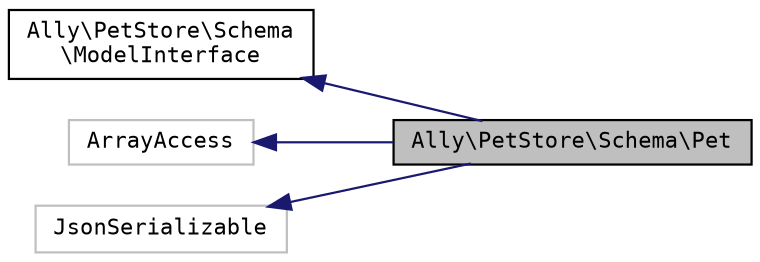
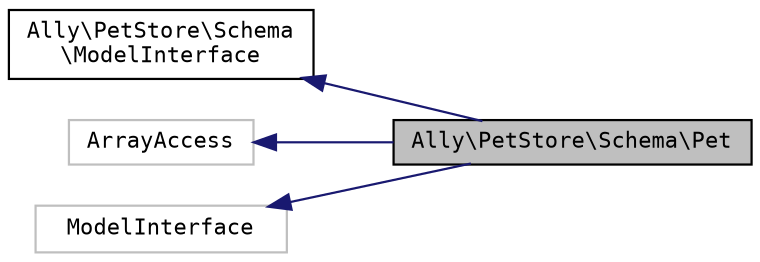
  digraph {
    rankdir=LR
    fontname="DejaVu Sans Mono"
    node [color=black fillcolor=white fontname="DejaVu Sans Mono" fontsize=10 shape=record style=filled]
    edge [color=midnightblue dir=back fontname="DejaVu Sans Mono" fontsize=10 labelfontname=Helvetica labelfontsize=10 style=solid]
    n1 [fillcolor=grey75 fontcolor=black height=0.2 label="Ally\\PetStore\\Schema\\Pet" width=0.4]
    n2 [height=0.2 label="Ally\\PetStore\\Schema\l\\ModelInterface" width=0.4]
    n3 [color=grey75 height=0.2 label=ArrayAccess width=0.4]
-   n4 [color=grey75 height=0.2 label=JsonSerializable width=0.4]
+   n4 [color=grey75 height=0.2 label=ModelInterface width=0.4]
    n2 -> n1
    n3 -> n1
    n4 -> n1
  }
